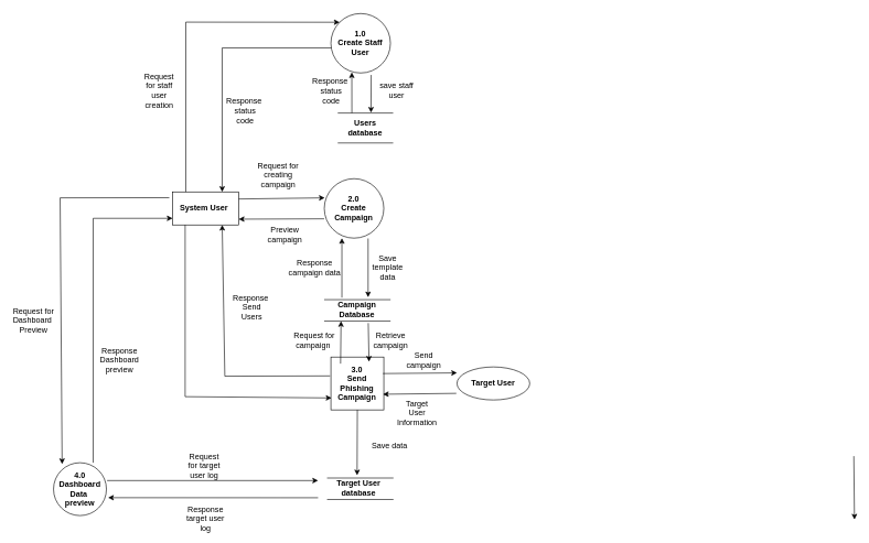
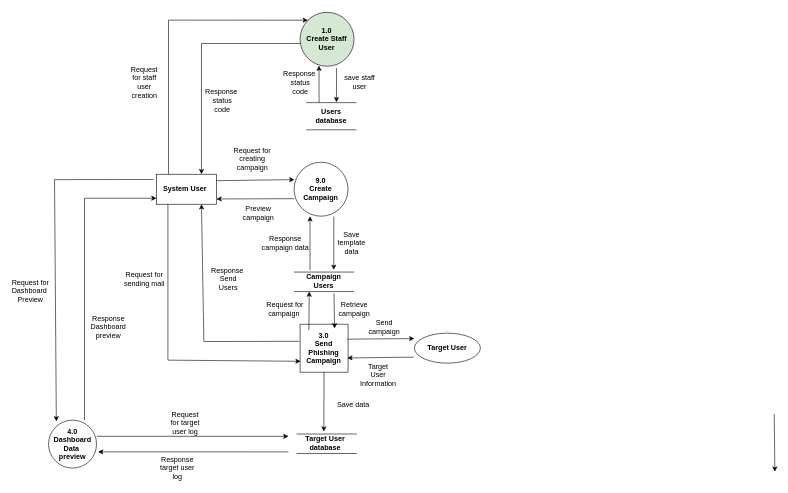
  <mxCell id="0" />
  <mxCell id="1" parent="0" />
  <mxCell id="2" value="" style="group" vertex="1" connectable="0" parent="1"><mxGeometry x="200" y="20" width="1091" height="780" as="geometry" /></mxCell>
  <mxCell id="3" value="" style="rounded=0;whiteSpace=wrap;html=1;" vertex="1" parent="2"><mxGeometry x="60" y="270" width="100" height="50" as="geometry" /></mxCell>
  <mxCell id="4" value="" style="ellipse;whiteSpace=wrap;html=1;aspect=fixed;" vertex="1" parent="2"><mxGeometry x="289.38" y="250" width="90" height="90" as="geometry" /></mxCell>
  <mxCell id="5" value="" style="shape=partialRectangle;whiteSpace=wrap;html=1;top=0;bottom=0;fillColor=none;rotation=90;" vertex="1" parent="2"><mxGeometry x="323.13" y="400" width="32.5" height="98.75" as="geometry" /></mxCell>
- <mxCell id="6" value="&lt;b&gt;Campaign Database&lt;/b&gt;" style="text;html=1;strokeColor=none;fillColor=none;align=center;verticalAlign=middle;whiteSpace=wrap;rounded=0;" vertex="1" parent="2"><mxGeometry x="309.38" y="434.38" width="60" height="30" as="geometry" /></mxCell>
+ <mxCell id="6" value="&lt;b&gt;Campaign Users&lt;/b&gt;" style="text;html=1;strokeColor=none;fillColor=none;align=center;verticalAlign=middle;whiteSpace=wrap;rounded=0;" vertex="1" parent="2"><mxGeometry x="309.38" y="434.38" width="60" height="30" as="geometry" /></mxCell>
  <mxCell id="7" value="&lt;b&gt;System User&lt;/b&gt;" style="text;html=1;strokeColor=none;fillColor=none;align=center;verticalAlign=middle;whiteSpace=wrap;rounded=0;" vertex="1" parent="2"><mxGeometry x="55" y="278.75" width="105" height="32.5" as="geometry" /></mxCell>
- <mxCell id="8" value="&lt;b&gt;2.0&lt;br&gt;&amp;nbsp;Create&amp;nbsp;&lt;br&gt;Campaign&lt;br&gt;&lt;/b&gt;" style="text;html=1;strokeColor=none;fillColor=none;align=center;verticalAlign=middle;whiteSpace=wrap;rounded=0;" vertex="1" parent="2"><mxGeometry x="299.38" y="275" width="70" height="40" as="geometry" /></mxCell>
+ <mxCell id="8" value="&lt;b&gt;9.0&lt;br&gt;&amp;nbsp;Create&amp;nbsp;&lt;br&gt;Campaign&lt;br&gt;&lt;/b&gt;" style="text;html=1;strokeColor=none;fillColor=none;align=center;verticalAlign=middle;whiteSpace=wrap;rounded=0;" vertex="1" parent="2"><mxGeometry x="299.38" y="275" width="70" height="40" as="geometry" /></mxCell>
  <mxCell id="9" value="" style="endArrow=classic;html=1;rounded=0;exitX=1;exitY=0;exitDx=0;exitDy=0;" edge="1" parent="2"><mxGeometry width="50" height="50" relative="1" as="geometry"><mxPoint x="160" y="280.75" as="sourcePoint" /><mxPoint x="290" y="279" as="targetPoint" /></mxGeometry></mxCell>
  <mxCell id="10" value="" style="endArrow=classic;html=1;rounded=0;entryX=1;entryY=1;entryDx=0;entryDy=0;exitX=-0.002;exitY=0.675;exitDx=0;exitDy=0;exitPerimeter=0;" edge="1" parent="2" source="4" target="7"><mxGeometry width="50" height="50" relative="1" as="geometry"><mxPoint x="280" y="311" as="sourcePoint" /><mxPoint x="180" y="310" as="targetPoint" /></mxGeometry></mxCell>
  <mxCell id="11" value="" style="endArrow=classic;html=1;rounded=0;" edge="1" parent="2"><mxGeometry width="50" height="50" relative="1" as="geometry"><mxPoint x="1090" y="670" as="sourcePoint" /><mxPoint x="1091" y="766" as="targetPoint" /></mxGeometry></mxCell>
  <mxCell id="12" value="" style="endArrow=classic;html=1;rounded=0;" edge="1" parent="2"><mxGeometry width="50" height="50" relative="1" as="geometry"><mxPoint x="316" y="430" as="sourcePoint" /><mxPoint x="316" y="340" as="targetPoint" /></mxGeometry></mxCell>
  <mxCell id="13" value="Request for creating campaign" style="text;html=1;strokeColor=none;fillColor=none;align=center;verticalAlign=middle;whiteSpace=wrap;rounded=0;" vertex="1" parent="2"><mxGeometry x="170" y="230" width="100" height="30" as="geometry" /></mxCell>
  <mxCell id="14" value="Preview campaign" style="text;html=1;strokeColor=none;fillColor=none;align=center;verticalAlign=middle;whiteSpace=wrap;rounded=0;" vertex="1" parent="2"><mxGeometry x="200" y="320" width="60" height="30" as="geometry" /></mxCell>
  <mxCell id="15" value="Save template data" style="text;html=1;strokeColor=none;fillColor=none;align=center;verticalAlign=middle;whiteSpace=wrap;rounded=0;" vertex="1" parent="2"><mxGeometry x="355" y="370" width="61" height="30" as="geometry" /></mxCell>
  <mxCell id="16" value="Response campaign data" style="text;html=1;strokeColor=none;fillColor=none;align=center;verticalAlign=middle;whiteSpace=wrap;rounded=0;" vertex="1" parent="2"><mxGeometry x="230" y="370" width="90" height="30" as="geometry" /></mxCell>
  <mxCell id="17" value="" style="endArrow=classic;html=1;rounded=0;" edge="1" parent="2"><mxGeometry width="50" height="50" relative="1" as="geometry"><mxPoint x="355.63" y="340.5" as="sourcePoint" /><mxPoint x="355.63" y="429.5" as="targetPoint" /></mxGeometry></mxCell>
  <mxCell id="18" value="&lt;b&gt;3.0&lt;br&gt;Send Phishing Campaign&lt;/b&gt;" style="whiteSpace=wrap;html=1;aspect=fixed;rounded=0;" vertex="1" parent="2"><mxGeometry x="299.38" y="520" width="80" height="80" as="geometry" /></mxCell>
  <mxCell id="19" value="" style="endArrow=classic;html=1;rounded=0;entryX=1;entryY=0.75;entryDx=0;entryDy=0;" edge="1" parent="2" target="5"><mxGeometry width="50" height="50" relative="1" as="geometry"><mxPoint x="314" y="530" as="sourcePoint" /><mxPoint x="364" y="534" as="targetPoint" /></mxGeometry></mxCell>
  <mxCell id="20" value="" style="endArrow=classic;html=1;rounded=0;exitX=1.091;exitY=0.333;exitDx=0;exitDy=0;exitPerimeter=0;" edge="1" parent="2" source="5"><mxGeometry width="50" height="50" relative="1" as="geometry"><mxPoint x="360" y="530" as="sourcePoint" /><mxPoint x="357" y="527" as="targetPoint" /></mxGeometry></mxCell>
  <mxCell id="21" value="Retrieve campaign" style="text;html=1;strokeColor=none;fillColor=none;align=center;verticalAlign=middle;whiteSpace=wrap;rounded=0;" vertex="1" parent="2"><mxGeometry x="360" y="480" width="60" height="30" as="geometry" /></mxCell>
  <mxCell id="22" value="Request for campaign&amp;nbsp;" style="text;html=1;strokeColor=none;fillColor=none;align=center;verticalAlign=middle;whiteSpace=wrap;rounded=0;" vertex="1" parent="2"><mxGeometry x="240" y="480" width="69" height="30" as="geometry" /></mxCell>
  <mxCell id="23" value="&lt;b&gt;Target User&lt;/b&gt;" style="ellipse;whiteSpace=wrap;html=1;" vertex="1" parent="2"><mxGeometry x="490" y="535" width="110" height="50" as="geometry" /></mxCell>
  <mxCell id="24" value="" style="endArrow=classic;html=1;rounded=0;" edge="1" parent="2"><mxGeometry width="50" height="50" relative="1" as="geometry"><mxPoint x="378" y="545" as="sourcePoint" /><mxPoint x="490" y="544" as="targetPoint" /></mxGeometry></mxCell>
  <mxCell id="25" value="" style="endArrow=classic;html=1;rounded=0;entryX=0.984;entryY=0.704;entryDx=0;entryDy=0;entryPerimeter=0;" edge="1" parent="2" target="18"><mxGeometry width="50" height="50" relative="1" as="geometry"><mxPoint x="489" y="575" as="sourcePoint" /><mxPoint x="480" y="590" as="targetPoint" /></mxGeometry></mxCell>
  <mxCell id="26" value="Target User Information" style="text;html=1;strokeColor=none;fillColor=none;align=center;verticalAlign=middle;whiteSpace=wrap;rounded=0;" vertex="1" parent="2"><mxGeometry x="400" y="590" width="60" height="30" as="geometry" /></mxCell>
  <mxCell id="27" value="Send campaign" style="text;html=1;strokeColor=none;fillColor=none;align=center;verticalAlign=middle;whiteSpace=wrap;rounded=0;" vertex="1" parent="2"><mxGeometry x="410" y="510" width="60" height="30" as="geometry" /></mxCell>
  <mxCell id="28" value="" style="endArrow=classic;html=1;rounded=0;entryX=0.75;entryY=1;entryDx=0;entryDy=0;exitX=-0.016;exitY=0.357;exitDx=0;exitDy=0;exitPerimeter=0;" edge="1" parent="2" source="18" target="3"><mxGeometry width="50" height="50" relative="1" as="geometry"><mxPoint x="210" y="580" as="sourcePoint" /><mxPoint x="210" y="450" as="targetPoint" /><Array as="points"><mxPoint x="139" y="549" /></Array></mxGeometry></mxCell>
  <mxCell id="29" value="" style="endArrow=classic;html=1;rounded=0;entryX=0.012;entryY=0.774;entryDx=0;entryDy=0;entryPerimeter=0;" edge="1" parent="2" target="18"><mxGeometry width="50" height="50" relative="1" as="geometry"><mxPoint x="79" y="320" as="sourcePoint" /><mxPoint x="580" y="480" as="targetPoint" /><Array as="points"><mxPoint x="79" y="580" /></Array></mxGeometry></mxCell>
+ <mxCell id="30" value="Request for sending mail" style="text;html=1;strokeColor=none;fillColor=none;align=center;verticalAlign=middle;whiteSpace=wrap;rounded=0;" vertex="1" parent="2"><mxGeometry y="430" width="80" height="30" as="geometry" /></mxCell>
  <mxCell id="31" value="Response&amp;nbsp;&lt;br&gt;Send Users" style="text;html=1;strokeColor=none;fillColor=none;align=center;verticalAlign=middle;whiteSpace=wrap;rounded=0;" vertex="1" parent="2"><mxGeometry x="150" y="430" width="60" height="30" as="geometry" /></mxCell>
  <mxCell id="32" value="" style="shape=partialRectangle;whiteSpace=wrap;html=1;top=0;bottom=0;fillColor=none;rotation=90;" vertex="1" parent="2"><mxGeometry x="327.5" y="670" width="32.5" height="98.75" as="geometry" /></mxCell>
  <mxCell id="33" value="&lt;span&gt;&lt;b&gt;Target User database&lt;/b&gt;&lt;/span&gt;" style="text;html=1;strokeColor=none;fillColor=none;align=center;verticalAlign=middle;whiteSpace=wrap;rounded=0;" vertex="1" parent="2"><mxGeometry x="298" y="704.38" width="87" height="30" as="geometry" /></mxCell>
  <mxCell id="34" value="" style="endArrow=classic;html=1;rounded=0;exitX=0.5;exitY=1;exitDx=0;exitDy=0;" edge="1" parent="2" source="18"><mxGeometry width="50" height="50" relative="1" as="geometry"><mxPoint x="360" y="660" as="sourcePoint" /><mxPoint x="339" y="699" as="targetPoint" /></mxGeometry></mxCell>
  <mxCell id="35" value="Save data&amp;nbsp;" style="text;html=1;strokeColor=none;fillColor=none;align=center;verticalAlign=middle;whiteSpace=wrap;rounded=0;" vertex="1" parent="2"><mxGeometry x="360" y="640" width="60" height="30" as="geometry" /></mxCell>
- <mxCell id="36" value="&lt;b&gt;1.0&lt;br&gt;Create Staff User&lt;/b&gt;" style="ellipse;whiteSpace=wrap;html=1;aspect=fixed;" vertex="1" parent="2"><mxGeometry x="299.38" width="90" height="90" as="geometry" /></mxCell>
+ <mxCell id="36" value="&lt;b&gt;1.0&lt;br&gt;Create Staff User&lt;/b&gt;" style="ellipse;whiteSpace=wrap;html=1;aspect=fixed;fillColor=#d5e8d4;" vertex="1" parent="2"><mxGeometry x="299.38" width="90" height="90" as="geometry" /></mxCell>
  <mxCell id="37" value="" style="shape=partialRectangle;whiteSpace=wrap;html=1;top=0;bottom=0;fillColor=none;rotation=90;" vertex="1" parent="2"><mxGeometry x="328.95" y="132.22" width="45.31" height="82.11" as="geometry" /></mxCell>
  <mxCell id="38" value="&lt;b&gt;Users database&lt;/b&gt;" style="text;html=1;strokeColor=none;fillColor=none;align=center;verticalAlign=middle;whiteSpace=wrap;rounded=0;" vertex="1" parent="2"><mxGeometry x="320" y="158.27" width="63.13" height="30" as="geometry" /></mxCell>
  <mxCell id="39" value="" style="endArrow=classic;html=1;rounded=0;entryX=0;entryY=0;entryDx=0;entryDy=0;" edge="1" parent="2" target="36"><mxGeometry width="50" height="50" relative="1" as="geometry"><mxPoint x="80" y="270" as="sourcePoint" /><mxPoint x="303" y="60" as="targetPoint" /><Array as="points"><mxPoint x="80" y="13" /></Array></mxGeometry></mxCell>
  <mxCell id="40" value="" style="endArrow=classic;html=1;rounded=0;entryX=0.75;entryY=0;entryDx=0;entryDy=0;" edge="1" parent="2" target="3"><mxGeometry width="50" height="50" relative="1" as="geometry"><mxPoint x="300" y="52" as="sourcePoint" /><mxPoint x="250" y="50" as="targetPoint" /><Array as="points"><mxPoint x="135" y="52" /></Array></mxGeometry></mxCell>
  <mxCell id="41" value="" style="endArrow=classic;html=1;rounded=0;exitX=0.677;exitY=1.033;exitDx=0;exitDy=0;exitPerimeter=0;" edge="1" parent="2" source="36"><mxGeometry width="50" height="50" relative="1" as="geometry"><mxPoint x="450" y="100" as="sourcePoint" /><mxPoint x="360" y="150" as="targetPoint" /></mxGeometry></mxCell>
  <mxCell id="42" value="" style="endArrow=classic;html=1;rounded=0;exitX=0;exitY=0.75;exitDx=0;exitDy=0;" edge="1" parent="2" source="37"><mxGeometry width="50" height="50" relative="1" as="geometry"><mxPoint x="370.31" y="102.97" as="sourcePoint" /><mxPoint x="331" y="89" as="targetPoint" /></mxGeometry></mxCell>
  <mxCell id="43" value="save staff user" style="text;html=1;strokeColor=none;fillColor=none;align=center;verticalAlign=middle;whiteSpace=wrap;rounded=0;" vertex="1" parent="2"><mxGeometry x="369" y="102" width="60" height="30" as="geometry" /></mxCell>
  <mxCell id="44" value="Response&amp;nbsp;&lt;br&gt;status code" style="text;html=1;strokeColor=none;fillColor=none;align=center;verticalAlign=middle;whiteSpace=wrap;rounded=0;" vertex="1" parent="2"><mxGeometry x="270" y="102" width="60" height="30" as="geometry" /></mxCell>
  <mxCell id="45" value="&lt;span&gt;Response&amp;nbsp;&lt;/span&gt;&lt;br&gt;&lt;span&gt;status code&lt;/span&gt;" style="text;html=1;strokeColor=none;fillColor=none;align=center;verticalAlign=middle;whiteSpace=wrap;rounded=0;" vertex="1" parent="2"><mxGeometry x="140" y="132" width="60" height="30" as="geometry" /></mxCell>
  <mxCell id="46" value="Request for staff user creation" style="text;html=1;strokeColor=none;fillColor=none;align=center;verticalAlign=middle;whiteSpace=wrap;rounded=0;" vertex="1" parent="2"><mxGeometry x="10" y="102" width="60" height="30" as="geometry" /></mxCell>
  <mxCell id="47" value="" style="endArrow=classic;html=1;rounded=0;" edge="1" parent="2"><mxGeometry width="50" height="50" relative="1" as="geometry"><mxPoint x="-39" y="707" as="sourcePoint" /><mxPoint x="280" y="707" as="targetPoint" /></mxGeometry></mxCell>
  <mxCell id="48" value="Request for target user log" style="text;html=1;strokeColor=none;fillColor=none;align=center;verticalAlign=middle;whiteSpace=wrap;rounded=0;" vertex="1" parent="2"><mxGeometry x="78" y="670" width="60" height="30" as="geometry" /></mxCell>
- <mxCell id="49" value="Response target user log" style="text;html=1;strokeColor=none;fillColor=none;align=center;verticalAlign=middle;whiteSpace=wrap;rounded=0;" vertex="1" parent="2"><mxGeometry x="80" y="750" width="60" height="30" as="geometry" /></mxCell>
+ <mxCell id="49" value="Response target user log" style="text;html=1;strokeColor=none;fillColor=none;align=center;verticalAlign=middle;whiteSpace=wrap;rounded=0;" vertex="1" parent="2"><mxGeometry x="65" y="745" width="60" height="30" as="geometry" /></mxCell>
  <mxCell id="50" value="&lt;b&gt;4.0&lt;br&gt;Dashboard Data&amp;nbsp;&lt;br&gt;preview&lt;/b&gt;" style="ellipse;whiteSpace=wrap;html=1;aspect=fixed;" vertex="1" parent="1"><mxGeometry x="80" y="700" width="80" height="80" as="geometry" /></mxCell>
  <mxCell id="51" value="" style="endArrow=classic;html=1;rounded=0;" edge="1" parent="1"><mxGeometry width="50" height="50" relative="1" as="geometry"><mxPoint x="140" y="700" as="sourcePoint" /><mxPoint x="260" y="330" as="targetPoint" /><Array as="points"><mxPoint x="140" y="330" /></Array></mxGeometry></mxCell>
  <mxCell id="52" value="" style="endArrow=classic;html=1;rounded=0;exitX=0;exitY=0;exitDx=0;exitDy=0;" edge="1" parent="1" source="7"><mxGeometry width="50" height="50" relative="1" as="geometry"><mxPoint x="108" y="290" as="sourcePoint" /><mxPoint x="93" y="702" as="targetPoint" /><Array as="points"><mxPoint x="90" y="299" /></Array></mxGeometry></mxCell>
  <mxCell id="53" value="Request for Dashboard&amp;nbsp;&lt;br&gt;Preview" style="text;html=1;strokeColor=none;fillColor=none;align=center;verticalAlign=middle;whiteSpace=wrap;rounded=0;" vertex="1" parent="1"><mxGeometry x="20" y="470" width="60" height="30" as="geometry" /></mxCell>
  <mxCell id="54" value="Response Dashboard preview" style="text;html=1;strokeColor=none;fillColor=none;align=center;verticalAlign=middle;whiteSpace=wrap;rounded=0;" vertex="1" parent="1"><mxGeometry x="150" y="530" width="60" height="30" as="geometry" /></mxCell>
  <mxCell id="55" value="" style="endArrow=classic;html=1;rounded=0;entryX=1.032;entryY=0.649;entryDx=0;entryDy=0;entryPerimeter=0;" edge="1" parent="1"><mxGeometry width="50" height="50" relative="1" as="geometry"><mxPoint x="480" y="753" as="sourcePoint" /><mxPoint x="162.56" y="752.92" as="targetPoint" /></mxGeometry></mxCell>
